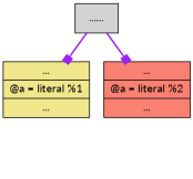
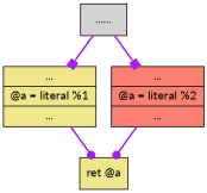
  digraph {
    fontname=Lato
    node [shape=record style=filled fillcolor=khaki fontname=Lato]
    edge [color=purple style=bold arrowhead=box fontname=Lato]
    n1 [label="{......}" fillcolor=lightgrey]
    n2 [label="{...|@a = literal %1|...}"]
    n3 [label="{...|@a = literal %2|...}" fillcolor=salmon]
+   n4 [label="{ret @a}"]
    n1 -> n2
    n1 -> n3
+   n2 -> n4 [arrowhead=dot]
+   n3 -> n4 [arrowhead=dot]
  }
